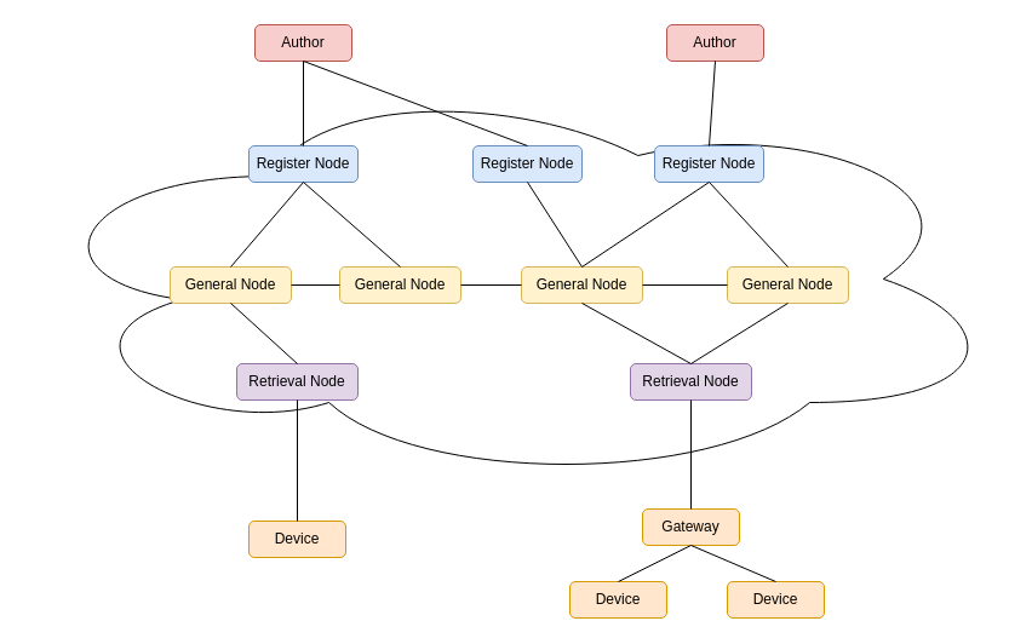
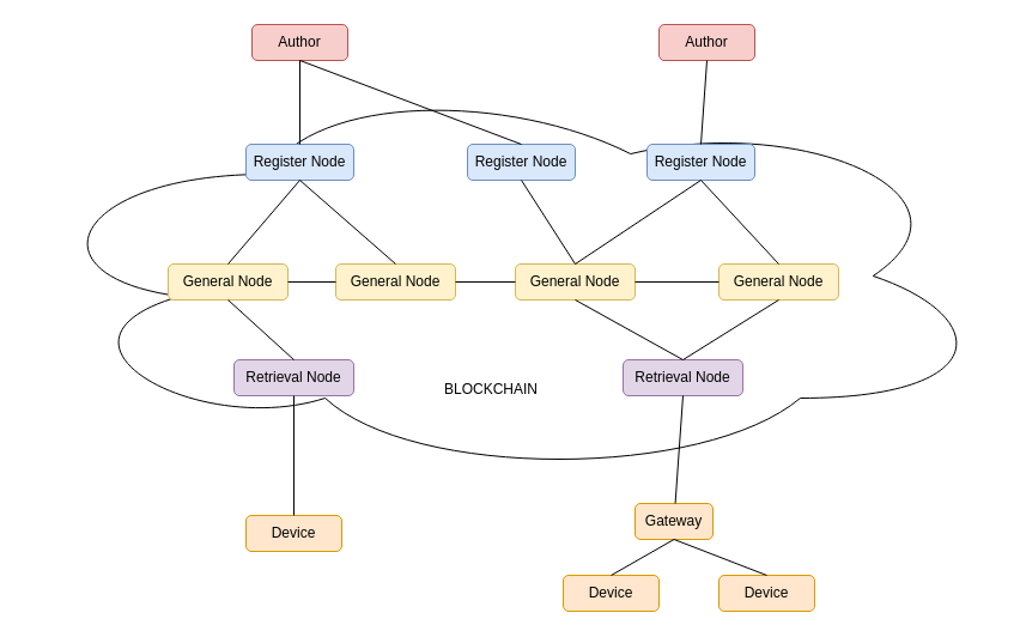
  <mxCell id="0" />
  <mxCell id="1" parent="0" />
  <mxCell id="2" value="" style="ellipse;shape=cloud;whiteSpace=wrap;html=1;" parent="1" vertex="1"><mxGeometry x="20" y="60" width="810" height="340" as="geometry" /></mxCell>
  <mxCell id="3" value="Author" style="rounded=1;whiteSpace=wrap;html=1;fillColor=#f8cecc;strokeColor=#b85450;" parent="1" vertex="1"><mxGeometry x="210" y="20" width="80" height="30" as="geometry" /></mxCell>
  <mxCell id="4" value="Author" style="rounded=1;whiteSpace=wrap;html=1;fillColor=#f8cecc;strokeColor=#b85450;" parent="1" vertex="1"><mxGeometry x="550" y="20" width="80" height="30" as="geometry" /></mxCell>
  <mxCell id="5" value="Register Node" style="rounded=1;whiteSpace=wrap;html=1;fillColor=#dae8fc;strokeColor=#6c8ebf;" parent="1" vertex="1"><mxGeometry x="205" y="120" width="90" height="30" as="geometry" /></mxCell>
  <mxCell id="6" value="Register Node" style="rounded=1;whiteSpace=wrap;html=1;fillColor=#dae8fc;strokeColor=#6c8ebf;" parent="1" vertex="1"><mxGeometry x="390" y="120" width="90" height="30" as="geometry" /></mxCell>
  <mxCell id="7" value="Register Node" style="rounded=1;whiteSpace=wrap;html=1;fillColor=#dae8fc;strokeColor=#6c8ebf;" parent="1" vertex="1"><mxGeometry x="540" y="120" width="90" height="30" as="geometry" /></mxCell>
  <mxCell id="8" value="" style="endArrow=none;html=1;rounded=0;exitX=0.5;exitY=0;exitDx=0;exitDy=0;entryX=0.5;entryY=1;entryDx=0;entryDy=0;" parent="1" source="5" target="3" edge="1"><mxGeometry width="50" height="50" relative="1" as="geometry"><mxPoint x="240" y="120" as="sourcePoint" /><mxPoint x="290" y="70" as="targetPoint" /></mxGeometry></mxCell>
  <mxCell id="9" value="" style="endArrow=none;html=1;rounded=0;exitX=0.5;exitY=0;exitDx=0;exitDy=0;entryX=0.5;entryY=1;entryDx=0;entryDy=0;" parent="1" source="6" target="3" edge="1"><mxGeometry width="50" height="50" relative="1" as="geometry"><mxPoint x="340" y="100" as="sourcePoint" /><mxPoint x="390" y="50" as="targetPoint" /></mxGeometry></mxCell>
  <mxCell id="10" value="" style="endArrow=none;html=1;rounded=0;entryX=0.5;entryY=1;entryDx=0;entryDy=0;exitX=0.5;exitY=0;exitDx=0;exitDy=0;" parent="1" source="7" target="4" edge="1"><mxGeometry width="50" height="50" relative="1" as="geometry"><mxPoint x="440" y="270" as="sourcePoint" /><mxPoint x="490" y="220" as="targetPoint" /></mxGeometry></mxCell>
  <mxCell id="11" value="General Node" style="rounded=1;whiteSpace=wrap;html=1;fillColor=#fff2cc;strokeColor=#d6b656;" parent="1" vertex="1"><mxGeometry x="140" y="220" width="100" height="30" as="geometry" /></mxCell>
  <mxCell id="12" value="General Node" style="rounded=1;whiteSpace=wrap;html=1;fillColor=#fff2cc;strokeColor=#d6b656;" parent="1" vertex="1"><mxGeometry x="280" y="220" width="100" height="30" as="geometry" /></mxCell>
  <mxCell id="13" value="General Node" style="rounded=1;whiteSpace=wrap;html=1;fillColor=#fff2cc;strokeColor=#d6b656;" parent="1" vertex="1"><mxGeometry x="430" y="220" width="100" height="30" as="geometry" /></mxCell>
  <mxCell id="14" value="General Node" style="rounded=1;whiteSpace=wrap;html=1;fillColor=#fff2cc;strokeColor=#d6b656;" parent="1" vertex="1"><mxGeometry x="600" y="220" width="100" height="30" as="geometry" /></mxCell>
  <mxCell id="15" value="" style="endArrow=none;html=1;rounded=0;exitX=0.5;exitY=0;exitDx=0;exitDy=0;entryX=0.5;entryY=1;entryDx=0;entryDy=0;" parent="1" source="11" target="5" edge="1"><mxGeometry width="50" height="50" relative="1" as="geometry"><mxPoint x="170" y="370" as="sourcePoint" /><mxPoint x="220" y="320" as="targetPoint" /></mxGeometry></mxCell>
  <mxCell id="16" value="" style="endArrow=none;html=1;rounded=0;exitX=0.5;exitY=1;exitDx=0;exitDy=0;entryX=0.5;entryY=0;entryDx=0;entryDy=0;" parent="1" source="5" target="12" edge="1"><mxGeometry width="50" height="50" relative="1" as="geometry"><mxPoint x="240" y="330" as="sourcePoint" /><mxPoint x="290" y="280" as="targetPoint" /></mxGeometry></mxCell>
  <mxCell id="17" value="" style="endArrow=none;html=1;rounded=0;entryX=0.5;entryY=1;entryDx=0;entryDy=0;exitX=0.5;exitY=0;exitDx=0;exitDy=0;" parent="1" source="13" target="6" edge="1"><mxGeometry width="50" height="50" relative="1" as="geometry"><mxPoint x="370" y="360" as="sourcePoint" /><mxPoint x="420" y="310" as="targetPoint" /></mxGeometry></mxCell>
  <mxCell id="18" value="" style="endArrow=none;html=1;rounded=0;entryX=0.5;entryY=1;entryDx=0;entryDy=0;exitX=0.5;exitY=0;exitDx=0;exitDy=0;" parent="1" source="14" target="7" edge="1"><mxGeometry width="50" height="50" relative="1" as="geometry"><mxPoint x="490" y="350" as="sourcePoint" /><mxPoint x="540" y="300" as="targetPoint" /></mxGeometry></mxCell>
  <mxCell id="19" value="" style="endArrow=none;html=1;rounded=0;entryX=0.5;entryY=1;entryDx=0;entryDy=0;exitX=0.5;exitY=0;exitDx=0;exitDy=0;" parent="1" source="13" target="7" edge="1"><mxGeometry width="50" height="50" relative="1" as="geometry"><mxPoint x="490" y="370" as="sourcePoint" /><mxPoint x="540" y="320" as="targetPoint" /></mxGeometry></mxCell>
  <mxCell id="20" value="" style="endArrow=none;html=1;rounded=0;entryX=0;entryY=0.5;entryDx=0;entryDy=0;exitX=1;exitY=0.5;exitDx=0;exitDy=0;" parent="1" source="13" target="14" edge="1"><mxGeometry width="50" height="50" relative="1" as="geometry"><mxPoint x="450" y="350" as="sourcePoint" /><mxPoint x="500" y="300" as="targetPoint" /></mxGeometry></mxCell>
  <mxCell id="21" value="" style="endArrow=none;html=1;rounded=0;entryX=0;entryY=0.5;entryDx=0;entryDy=0;exitX=1;exitY=0.5;exitDx=0;exitDy=0;" parent="1" source="12" target="13" edge="1"><mxGeometry width="50" height="50" relative="1" as="geometry"><mxPoint x="200" y="340" as="sourcePoint" /><mxPoint x="250" y="290" as="targetPoint" /></mxGeometry></mxCell>
  <mxCell id="22" value="" style="endArrow=none;html=1;rounded=0;entryX=0;entryY=0.5;entryDx=0;entryDy=0;exitX=1;exitY=0.5;exitDx=0;exitDy=0;" parent="1" source="11" target="12" edge="1"><mxGeometry width="50" height="50" relative="1" as="geometry"><mxPoint x="230" y="320" as="sourcePoint" /><mxPoint x="280" y="270" as="targetPoint" /></mxGeometry></mxCell>
  <mxCell id="23" value="Retrieval Node" style="rounded=1;whiteSpace=wrap;html=1;fillColor=#e1d5e7;strokeColor=#9673a6;" parent="1" vertex="1"><mxGeometry x="195" y="300" width="100" height="30" as="geometry" /></mxCell>
  <mxCell id="24" value="Retrieval Node" style="rounded=1;whiteSpace=wrap;html=1;fillColor=#e1d5e7;strokeColor=#9673a6;" parent="1" vertex="1"><mxGeometry x="520" y="300" width="100" height="30" as="geometry" /></mxCell>
  <mxCell id="25" value="" style="endArrow=none;html=1;rounded=0;exitX=0.5;exitY=0;exitDx=0;exitDy=0;entryX=0.5;entryY=1;entryDx=0;entryDy=0;" parent="1" source="23" target="11" edge="1"><mxGeometry width="50" height="50" relative="1" as="geometry"><mxPoint x="310" y="220" as="sourcePoint" /><mxPoint x="360" y="170" as="targetPoint" /></mxGeometry></mxCell>
  <mxCell id="26" value="" style="endArrow=none;html=1;rounded=0;entryX=0.5;entryY=1;entryDx=0;entryDy=0;exitX=0.5;exitY=0;exitDx=0;exitDy=0;" parent="1" source="24" target="13" edge="1"><mxGeometry width="50" height="50" relative="1" as="geometry"><mxPoint x="390" y="330" as="sourcePoint" /><mxPoint x="440" y="280" as="targetPoint" /></mxGeometry></mxCell>
  <mxCell id="27" value="" style="endArrow=none;html=1;rounded=0;entryX=0.5;entryY=1;entryDx=0;entryDy=0;exitX=0.5;exitY=0;exitDx=0;exitDy=0;" parent="1" source="24" target="14" edge="1"><mxGeometry width="50" height="50" relative="1" as="geometry"><mxPoint x="420" y="350" as="sourcePoint" /><mxPoint x="470" y="300" as="targetPoint" /></mxGeometry></mxCell>
- <mxCell id="28" value="Gateway" style="rounded=1;whiteSpace=wrap;html=1;fillColor=#ffe6cc;strokeColor=#d79b00;" parent="1" vertex="1"><mxGeometry x="530" y="420" width="80" height="30" as="geometry" /></mxCell>
+ <mxCell id="28" value="Gateway" style="rounded=1;whiteSpace=wrap;html=1;fillColor=#ffe6cc;strokeColor=#d79b00;" parent="1" vertex="1"><mxGeometry x="530" y="420" width="65" height="30" as="geometry" /></mxCell>
  <mxCell id="29" value="Device" style="rounded=1;whiteSpace=wrap;html=1;fillColor=#ffe6cc;strokeColor=#d79b00;" parent="1" vertex="1"><mxGeometry x="470" y="480" width="80" height="30" as="geometry" /></mxCell>
  <mxCell id="30" value="Device" style="rounded=1;whiteSpace=wrap;html=1;fillColor=#ffe6cc;strokeColor=#d79b00;" parent="1" vertex="1"><mxGeometry x="600" y="480" width="80" height="30" as="geometry" /></mxCell>
  <mxCell id="31" value="Device" style="rounded=1;whiteSpace=wrap;html=1;fillColor=#ffe6cc;strokeColor=#d79b00;" parent="1" vertex="1"><mxGeometry x="205" y="430" width="80" height="30" as="geometry" /></mxCell>
  <mxCell id="32" value="" style="endArrow=none;html=1;rounded=0;exitX=0.5;exitY=0;exitDx=0;exitDy=0;entryX=0.5;entryY=1;entryDx=0;entryDy=0;" parent="1" source="31" target="23" edge="1"><mxGeometry width="50" height="50" relative="1" as="geometry"><mxPoint x="320" y="400" as="sourcePoint" /><mxPoint x="370" y="350" as="targetPoint" /></mxGeometry></mxCell>
  <mxCell id="33" value="" style="endArrow=none;html=1;rounded=0;entryX=0.5;entryY=1;entryDx=0;entryDy=0;" parent="1" source="28" target="24" edge="1"><mxGeometry width="50" height="50" relative="1" as="geometry"><mxPoint x="440" y="410" as="sourcePoint" /><mxPoint x="490" y="360" as="targetPoint" /></mxGeometry></mxCell>
  <mxCell id="34" value="" style="endArrow=none;html=1;rounded=0;entryX=0.5;entryY=1;entryDx=0;entryDy=0;exitX=0.5;exitY=0;exitDx=0;exitDy=0;" parent="1" source="29" target="28" edge="1"><mxGeometry width="50" height="50" relative="1" as="geometry"><mxPoint x="470" y="450" as="sourcePoint" /><mxPoint x="520" y="400" as="targetPoint" /></mxGeometry></mxCell>
  <mxCell id="35" value="" style="endArrow=none;html=1;rounded=0;entryX=0.5;entryY=1;entryDx=0;entryDy=0;exitX=0.5;exitY=0;exitDx=0;exitDy=0;" parent="1" source="30" target="28" edge="1"><mxGeometry width="50" height="50" relative="1" as="geometry"><mxPoint x="390" y="430" as="sourcePoint" /><mxPoint x="440" y="380" as="targetPoint" /></mxGeometry></mxCell>
+ <mxCell id="36" value="BLOCKCHAIN" style="text;html=1;strokeColor=none;fillColor=none;align=center;verticalAlign=middle;whiteSpace=wrap;rounded=0;" parent="1" vertex="1"><mxGeometry x="380" y="310" width="60" height="30" as="geometry" /></mxCell>
